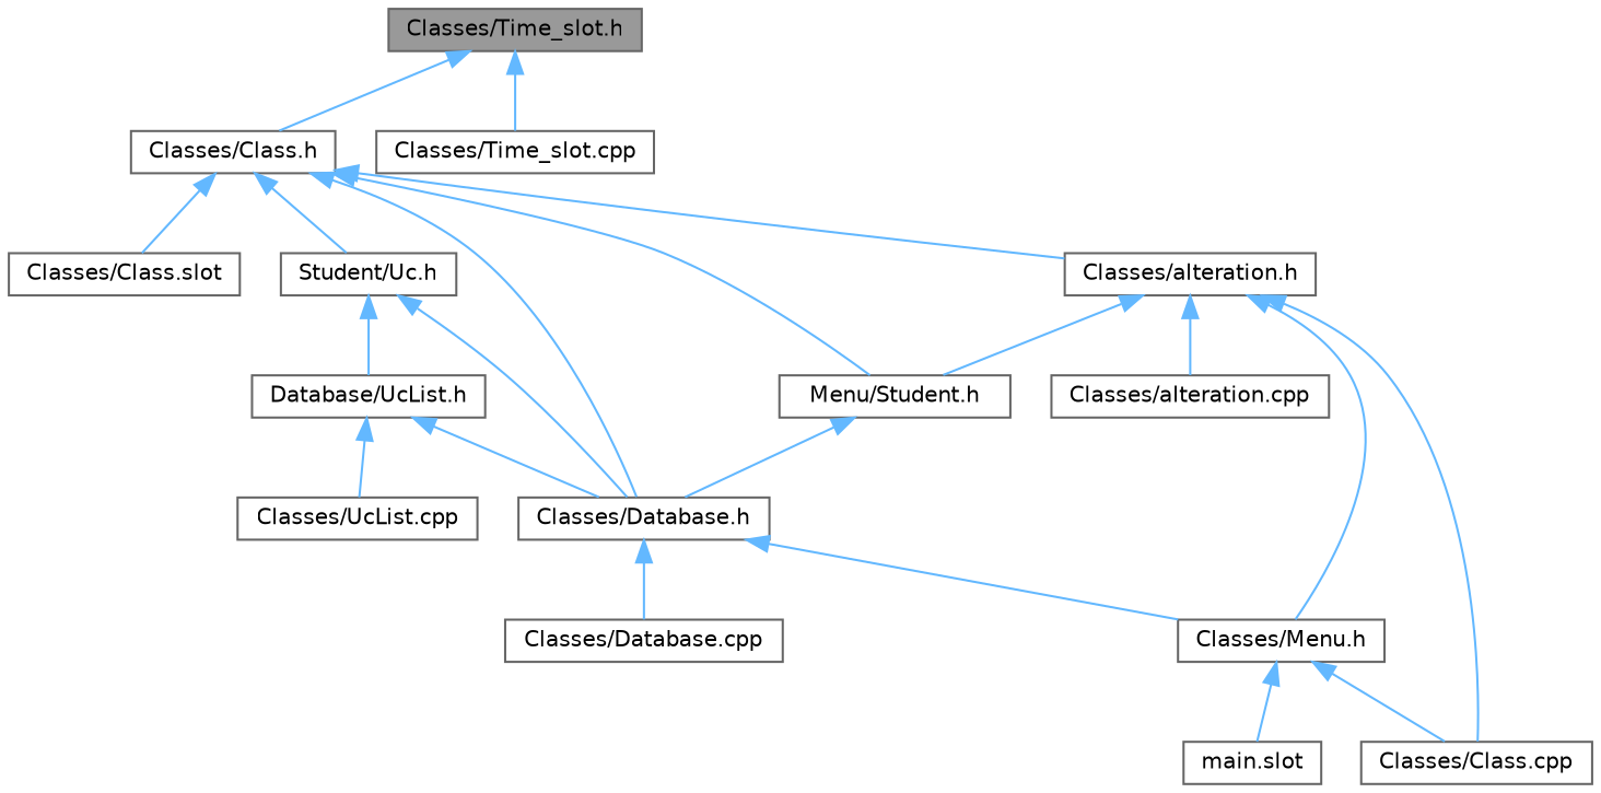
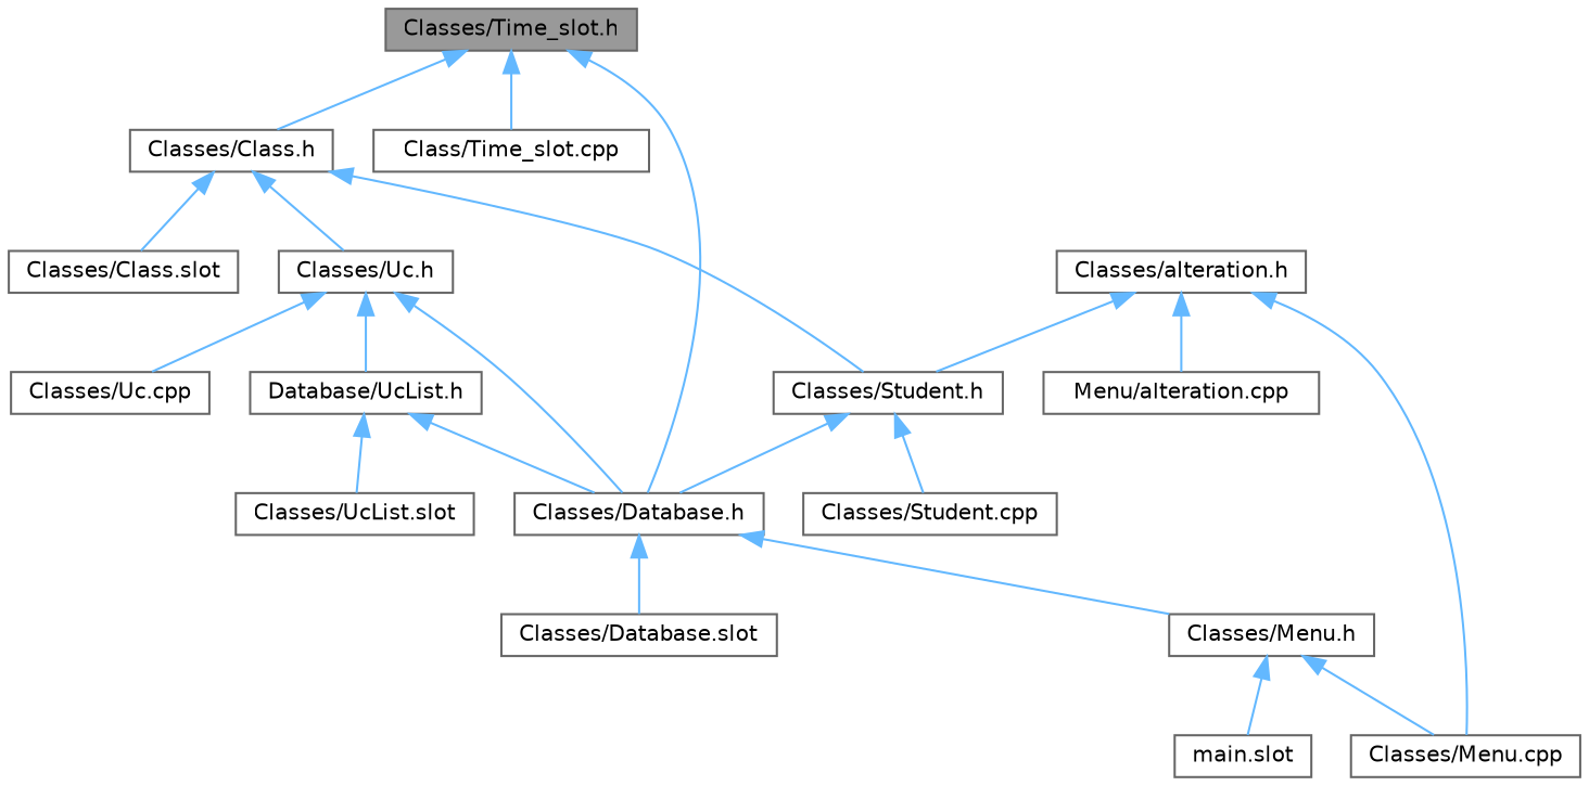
  digraph {
    node [color=grey40 fillcolor=white fontname=Helvetica fontsize=10 shape=box style=filled]
    edge [color=steelblue1 dir=back fontname=Helvetica fontsize=10 labelfontname=Helvetica labelfontsize=10 style=solid]
    n1 [color=gray40 fillcolor=grey60 fontcolor=black height=0.2 label="Classes/Time_slot.h" width=0.4]
    n2 [height=0.2 label="Classes/Class.h" width=0.4]
-   n3 [height=0.2 label="Classes/Time_slot.cpp" width=0.4]
+   n3 [height=0.2 label="Class/Time_slot.cpp" width=0.4]
    n4 [height=0.2 label="Classes/Class.slot" width=0.4]
    n5 [height=0.2 label="Classes/Database.h" width=0.4]
-   n6 [height=0.2 label="Menu/Student.h" width=0.4]
+   n6 [height=0.2 label="Classes/Student.h" width=0.4]
    n7 [height=0.2 label="Classes/alteration.h" width=0.4]
-   n8 [height=0.2 label="Student/Uc.h" width=0.4]
-   n9 [height=0.2 label="Classes/Database.cpp" width=0.4]
+   n8 [height=0.2 label="Classes/Uc.h" width=0.4]
+   n9 [height=0.2 label="Classes/Database.slot" width=0.4]
    n10 [height=0.2 label="Classes/Menu.h" width=0.4]
-   n12 [height=0.2 label="Classes/Class.cpp" width=0.4]
-   n13 [height=0.2 label="Classes/alteration.cpp" width=0.4]
+   n11 [height=0.2 label="Classes/Student.cpp" width=0.4]
+   n12 [height=0.2 label="Classes/Menu.cpp" width=0.4]
+   n13 [height=0.2 label="Menu/alteration.cpp" width=0.4]
+   n14 [height=0.2 label="Classes/Uc.cpp" width=0.4]
    n15 [height=0.2 label="Database/UcList.h" width=0.4]
    n16 [height=0.2 label="main.slot" width=0.4]
-   n17 [height=0.2 label="Classes/UcList.cpp" width=0.4]
+   n17 [height=0.2 label="Classes/UcList.slot" width=0.4]
    n1 -> n2
    n1 -> n3
    n2 -> n4
-   n2 -> n5
+   n1 -> n5
    n2 -> n6
-   n2 -> n7
    n2 -> n8
    n5 -> n9
    n5 -> n10
    n6 -> n5
+   n6 -> n11
    n7 -> n6
-   n7 -> n10
    n7 -> n12
    n7 -> n13
    n8 -> n5
+   n8 -> n14
    n8 -> n15
    n10 -> n12
    n10 -> n16
    n15 -> n5
    n15 -> n17
  }
